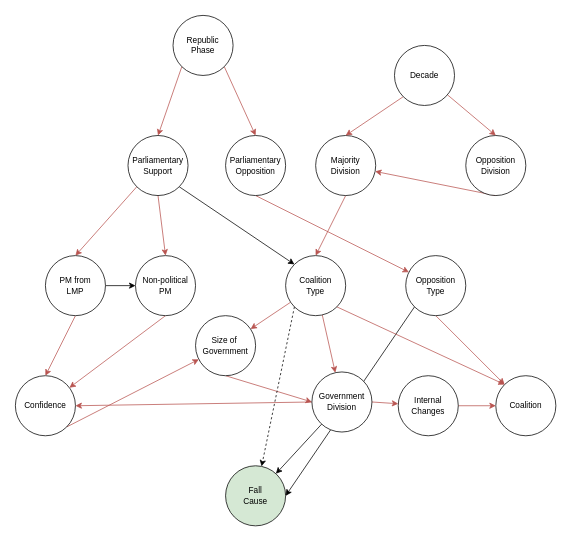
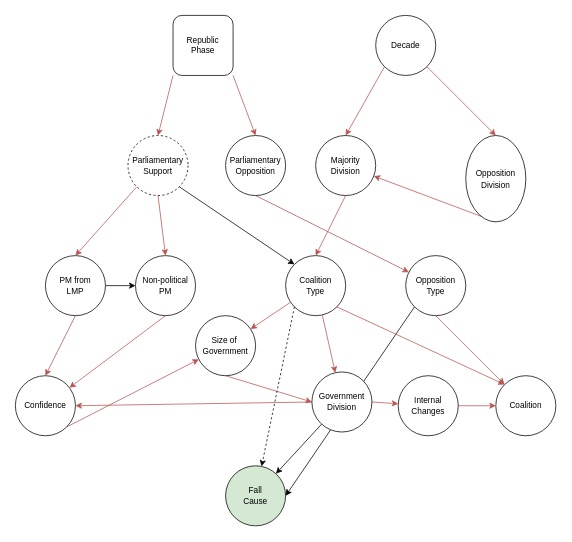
  <mxCell id="0" />
  <mxCell id="1" parent="0" />
  <mxCell id="2" style="rounded=0;orthogonalLoop=1;jettySize=auto;html=1;exitX=0.5;exitY=1;exitDx=0;exitDy=0;entryX=0;entryY=0.5;entryDx=0;entryDy=0;fillColor=#f8cecc;strokeColor=#b85450;" parent="1" source="3" target="41" edge="1"><mxGeometry relative="1" as="geometry" /></mxCell>
  <mxCell id="3" value="&lt;font style=&quot;font-size: 11px;&quot;&gt;Size of&amp;nbsp;&lt;br&gt;Government&lt;/font&gt;" style="ellipse;whiteSpace=wrap;html=1;aspect=fixed;" parent="1" vertex="1"><mxGeometry x="260" y="420" width="80" height="80" as="geometry" /></mxCell>
  <mxCell id="4" style="rounded=0;orthogonalLoop=1;jettySize=auto;html=1;exitX=0;exitY=1;exitDx=0;exitDy=0;entryX=0.5;entryY=0;entryDx=0;entryDy=0;fillColor=#f8cecc;strokeColor=#b85450;" parent="1" source="7" target="28" edge="1"><mxGeometry relative="1" as="geometry" /></mxCell>
  <mxCell id="5" style="rounded=0;orthogonalLoop=1;jettySize=auto;html=1;exitX=0.5;exitY=1;exitDx=0;exitDy=0;entryX=0.5;entryY=0;entryDx=0;entryDy=0;fillColor=#f8cecc;strokeColor=#b85450;" parent="1" source="7" target="30" edge="1"><mxGeometry relative="1" as="geometry" /></mxCell>
  <mxCell id="6" style="rounded=0;orthogonalLoop=1;jettySize=auto;html=1;exitX=1;exitY=1;exitDx=0;exitDy=0;entryX=0;entryY=0;entryDx=0;entryDy=0;" edge="1" parent="1" source="7" target="34"><mxGeometry relative="1" as="geometry" /></mxCell>
- <mxCell id="7" value="&lt;font style=&quot;font-size: 11px;&quot;&gt;Parliamentary&lt;br&gt;Support&lt;/font&gt;" style="ellipse;whiteSpace=wrap;html=1;aspect=fixed;" parent="1" vertex="1"><mxGeometry x="170" y="180" width="80" height="80" as="geometry" /></mxCell>
+ <mxCell id="7" value="&lt;font style=&quot;font-size: 11px;&quot;&gt;Parliamentary&lt;br&gt;Support&lt;/font&gt;" style="ellipse;whiteSpace=wrap;html=1;aspect=fixed;dashed=1;" parent="1" vertex="1"><mxGeometry x="170" y="180" width="80" height="80" as="geometry" /></mxCell>
  <mxCell id="8" style="rounded=0;orthogonalLoop=1;jettySize=auto;html=1;exitX=0.5;exitY=1;exitDx=0;exitDy=0;fillColor=#f8cecc;strokeColor=#b85450;" parent="1" source="9" target="37" edge="1"><mxGeometry relative="1" as="geometry" /></mxCell>
  <mxCell id="9" value="&lt;font style=&quot;font-size: 11px;&quot;&gt;&lt;font style=&quot;font-size: 11px;&quot;&gt;Parliamentary&lt;/font&gt;&lt;br&gt;Opposition&lt;/font&gt;" style="ellipse;whiteSpace=wrap;html=1;aspect=fixed;" parent="1" vertex="1"><mxGeometry x="300" y="180" width="80" height="80" as="geometry" /></mxCell>
  <mxCell id="10" style="rounded=0;orthogonalLoop=1;jettySize=auto;html=1;exitX=0.5;exitY=1;exitDx=0;exitDy=0;entryX=0.5;entryY=0;entryDx=0;entryDy=0;fillColor=#f8cecc;strokeColor=#b85450;" parent="1" source="11" target="34" edge="1"><mxGeometry relative="1" as="geometry" /></mxCell>
  <mxCell id="11" value="&lt;font style=&quot;font-size: 11px;&quot;&gt;Majority&lt;br&gt;Division&lt;/font&gt;" style="ellipse;whiteSpace=wrap;html=1;aspect=fixed;" parent="1" vertex="1"><mxGeometry x="420" y="180" width="80" height="80" as="geometry" /></mxCell>
  <mxCell id="12" style="rounded=0;orthogonalLoop=1;jettySize=auto;html=1;exitX=0.5;exitY=1;exitDx=0;exitDy=0;fillColor=#f8cecc;strokeColor=#b85450;" parent="1" source="13" target="11" edge="1"><mxGeometry relative="1" as="geometry" /></mxCell>
- <mxCell id="13" value="&lt;font style=&quot;font-size: 11px;&quot;&gt;Opposition&lt;br&gt;Division&lt;/font&gt;" style="ellipse;whiteSpace=wrap;html=1;aspect=fixed;" parent="1" vertex="1"><mxGeometry x="620" y="180" width="80" height="80" as="geometry" /></mxCell>
+ <mxCell id="13" value="&lt;font style=&quot;font-size: 11px;&quot;&gt;Opposition&lt;br&gt;Division&lt;/font&gt;" style="ellipse;whiteSpace=wrap;html=1;aspect=fixed;" parent="1" vertex="1"><mxGeometry x="620" y="180" width="80" height="115" as="geometry" /></mxCell>
  <mxCell id="14" value="Coalition" style="ellipse;whiteSpace=wrap;html=1;aspect=fixed;fontFamily=Helvetica;fontSize=11;fontColor=default;" parent="1" vertex="1"><mxGeometry x="660" y="500" width="80" height="80" as="geometry" /></mxCell>
  <mxCell id="15" style="rounded=0;orthogonalLoop=1;jettySize=auto;html=1;exitX=1;exitY=0.5;exitDx=0;exitDy=0;fillColor=#f8cecc;strokeColor=#b85450;" parent="1" source="16" target="14" edge="1"><mxGeometry relative="1" as="geometry" /></mxCell>
  <mxCell id="16" value="Internal&lt;br&gt;Changes" style="ellipse;whiteSpace=wrap;html=1;aspect=fixed;fontFamily=Helvetica;fontSize=11;fontColor=default;" parent="1" vertex="1"><mxGeometry x="530" y="500" width="80" height="80" as="geometry" /></mxCell>
  <mxCell id="17" style="rounded=0;orthogonalLoop=1;jettySize=auto;html=1;entryX=0.5;entryY=0;entryDx=0;entryDy=0;fillColor=#f8cecc;strokeColor=#b85450;" parent="1" source="19" target="13" edge="1"><mxGeometry relative="1" as="geometry" /></mxCell>
  <mxCell id="18" style="rounded=0;orthogonalLoop=1;jettySize=auto;html=1;exitX=0;exitY=1;exitDx=0;exitDy=0;entryX=0.5;entryY=0;entryDx=0;entryDy=0;fillColor=#f8cecc;strokeColor=#b85450;" parent="1" source="19" target="11" edge="1"><mxGeometry relative="1" as="geometry" /></mxCell>
- <mxCell id="19" value="Decade" style="ellipse;whiteSpace=wrap;html=1;aspect=fixed;fontFamily=Helvetica;fontSize=11;fontColor=default;" parent="1" vertex="1"><mxGeometry x="525" y="60" width="80" height="80" as="geometry" /></mxCell>
+ <mxCell id="19" value="Decade" style="ellipse;whiteSpace=wrap;html=1;aspect=fixed;fontFamily=Helvetica;fontSize=11;fontColor=default;" parent="1" vertex="1"><mxGeometry x="500" y="20" width="80" height="80" as="geometry" /></mxCell>
  <mxCell id="20" style="rounded=0;orthogonalLoop=1;jettySize=auto;html=1;exitX=0;exitY=1;exitDx=0;exitDy=0;entryX=0.5;entryY=0;entryDx=0;entryDy=0;fillColor=#f8cecc;strokeColor=#b85450;" parent="1" source="22" target="7" edge="1"><mxGeometry relative="1" as="geometry" /></mxCell>
  <mxCell id="21" style="rounded=0;orthogonalLoop=1;jettySize=auto;html=1;exitX=1;exitY=1;exitDx=0;exitDy=0;fillColor=#f8cecc;strokeColor=#b85450;entryX=0.5;entryY=0;entryDx=0;entryDy=0;" parent="1" source="22" target="9" edge="1"><mxGeometry relative="1" as="geometry" /></mxCell>
- <mxCell id="22" value="Republic&lt;br&gt;Phase" style="ellipse;whiteSpace=wrap;html=1;aspect=fixed;fontFamily=Helvetica;fontSize=11;fontColor=default;" parent="1" vertex="1"><mxGeometry x="230" y="20" width="80" height="80" as="geometry" /></mxCell>
+ <mxCell id="22" value="Republic&lt;br&gt;Phase" style="whiteSpace=wrap;html=1;aspect=fixed;fontFamily=Helvetica;fontSize=11;fontColor=default;rounded=1;" parent="1" vertex="1"><mxGeometry x="230" y="20" width="80" height="80" as="geometry" /></mxCell>
  <mxCell id="23" style="rounded=0;orthogonalLoop=1;jettySize=auto;html=1;exitX=1;exitY=1;exitDx=0;exitDy=0;fillColor=#f8cecc;strokeColor=#b85450;" parent="1" source="24" target="3" edge="1"><mxGeometry relative="1" as="geometry" /></mxCell>
  <mxCell id="24" value="Confidence" style="ellipse;whiteSpace=wrap;html=1;aspect=fixed;fontFamily=Helvetica;fontSize=11;fontColor=default;" parent="1" vertex="1"><mxGeometry x="20" y="500" width="80" height="80" as="geometry" /></mxCell>
  <mxCell id="25" value="Fall&lt;br&gt;Cause" style="ellipse;whiteSpace=wrap;html=1;aspect=fixed;fontFamily=Helvetica;fontSize=11;fontColor=default;fillColor=#d5e8d4;" parent="1" vertex="1"><mxGeometry x="300" y="620" width="80" height="80" as="geometry" /></mxCell>
  <mxCell id="26" style="rounded=0;orthogonalLoop=1;jettySize=auto;html=1;exitX=0.5;exitY=1;exitDx=0;exitDy=0;entryX=0.5;entryY=0;entryDx=0;entryDy=0;fillColor=#f8cecc;strokeColor=#b85450;" parent="1" source="28" target="24" edge="1"><mxGeometry relative="1" as="geometry" /></mxCell>
  <mxCell id="27" style="rounded=0;orthogonalLoop=1;jettySize=auto;html=1;exitX=1;exitY=0.5;exitDx=0;exitDy=0;entryX=0;entryY=0.5;entryDx=0;entryDy=0;" edge="1" parent="1" source="28" target="30"><mxGeometry relative="1" as="geometry" /></mxCell>
  <mxCell id="28" value="PM from&lt;br&gt;LMP" style="ellipse;whiteSpace=wrap;html=1;aspect=fixed;fontFamily=Helvetica;fontSize=11;fontColor=default;" parent="1" vertex="1"><mxGeometry x="60" y="340" width="80" height="80" as="geometry" /></mxCell>
  <mxCell id="29" style="rounded=0;orthogonalLoop=1;jettySize=auto;html=1;exitX=0.5;exitY=1;exitDx=0;exitDy=0;fillColor=#f8cecc;strokeColor=#b85450;" parent="1" source="30" target="24" edge="1"><mxGeometry relative="1" as="geometry" /></mxCell>
  <mxCell id="30" value="Non-political&lt;br&gt;PM" style="ellipse;whiteSpace=wrap;html=1;aspect=fixed;fontFamily=Helvetica;fontSize=11;fontColor=default;" parent="1" vertex="1"><mxGeometry x="180" y="340" width="80" height="80" as="geometry" /></mxCell>
  <mxCell id="31" value="" style="rounded=0;orthogonalLoop=1;jettySize=auto;html=1;fillColor=#f8cecc;strokeColor=#b85450;" parent="1" source="34" target="41" edge="1"><mxGeometry relative="1" as="geometry" /></mxCell>
  <mxCell id="32" value="" style="rounded=0;orthogonalLoop=1;jettySize=auto;html=1;fillColor=#f8cecc;strokeColor=#b85450;" parent="1" source="34" target="3" edge="1"><mxGeometry relative="1" as="geometry" /></mxCell>
  <mxCell id="33" style="rounded=0;orthogonalLoop=1;jettySize=auto;html=1;exitX=0;exitY=1;exitDx=0;exitDy=0;dashed=1;" edge="1" parent="1" source="34" target="25"><mxGeometry relative="1" as="geometry" /></mxCell>
  <mxCell id="34" value="Coalition&lt;br&gt;Type" style="ellipse;whiteSpace=wrap;html=1;aspect=fixed;fontFamily=Helvetica;fontSize=11;fontColor=default;" parent="1" vertex="1"><mxGeometry x="380" y="340" width="80" height="80" as="geometry" /></mxCell>
  <mxCell id="35" style="rounded=0;orthogonalLoop=1;jettySize=auto;html=1;exitX=0.5;exitY=1;exitDx=0;exitDy=0;fillColor=#f8cecc;strokeColor=#b85450;" parent="1" source="37" target="14" edge="1"><mxGeometry relative="1" as="geometry" /></mxCell>
  <mxCell id="36" style="rounded=0;orthogonalLoop=1;jettySize=auto;html=1;exitX=0;exitY=1;exitDx=0;exitDy=0;entryX=1;entryY=0.5;entryDx=0;entryDy=0;" edge="1" parent="1" source="37" target="25"><mxGeometry relative="1" as="geometry" /></mxCell>
  <mxCell id="37" value="Opposition&lt;br&gt;Type" style="ellipse;whiteSpace=wrap;html=1;aspect=fixed;fontFamily=Helvetica;fontSize=11;fontColor=default;" parent="1" vertex="1"><mxGeometry x="540" y="340" width="80" height="80" as="geometry" /></mxCell>
  <mxCell id="38" style="rounded=0;orthogonalLoop=1;jettySize=auto;html=1;exitX=0;exitY=0.5;exitDx=0;exitDy=0;fillColor=#f8cecc;strokeColor=#b85450;" parent="1" source="41" edge="1"><mxGeometry relative="1" as="geometry"><mxPoint y="540" as="targetPoint" x="100" /></mxGeometry></mxCell>
  <mxCell id="39" style="rounded=0;orthogonalLoop=1;jettySize=auto;html=1;exitX=1;exitY=0.5;exitDx=0;exitDy=0;fillColor=#f8cecc;strokeColor=#b85450;" parent="1" source="41" target="16" edge="1"><mxGeometry relative="1" as="geometry" /></mxCell>
  <mxCell id="40" value="" style="rounded=0;orthogonalLoop=1;jettySize=auto;html=1;" edge="1" parent="1" source="41" target="25"><mxGeometry relative="1" as="geometry" /></mxCell>
  <mxCell id="41" value="Government&lt;br&gt;Division" style="ellipse;whiteSpace=wrap;html=1;aspect=fixed;fontFamily=Helvetica;fontSize=11;fontColor=default;" parent="1" vertex="1"><mxGeometry x="415" y="495" width="80" height="80" as="geometry" /></mxCell>
  <mxCell id="42" style="rounded=0;orthogonalLoop=1;jettySize=auto;html=1;exitX=1;exitY=1;exitDx=0;exitDy=0;entryX=0;entryY=0;entryDx=0;entryDy=0;fillColor=#f8cecc;strokeColor=#b85450;" parent="1" source="34" target="14" edge="1"><mxGeometry relative="1" as="geometry" /></mxCell>
